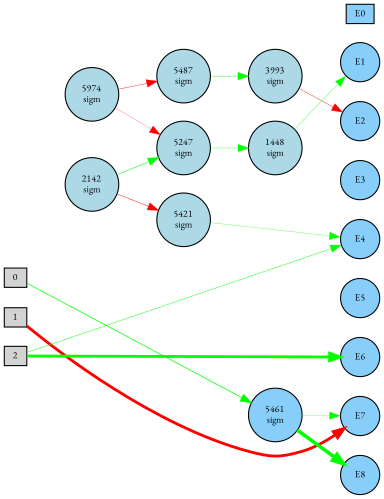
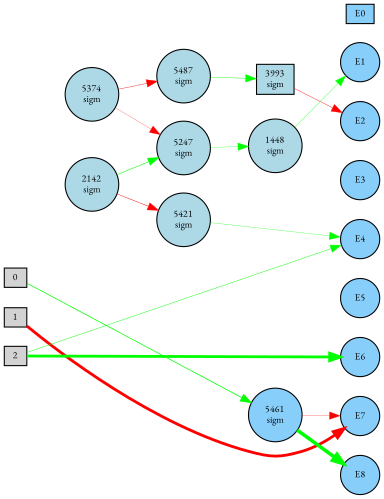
  digraph {
    fontname="EB Garamond"
    rankdir=LR
    node [fillcolor=lightskyblue fontname="EB Garamond" fontsize=9 shape=circle style=filled]
    edge [fontname="EB Garamond" style=solid]
    0 [fillcolor=lightgray height=0.2 shape=box width=0.2]
    1 [fillcolor=lightgray height=0.2 shape=box width=0.2]
    2 [fillcolor=lightgray height=0.2 shape=box width=0.2]
    E0 [height=0.2 shape=box width=0.2]
    E1 [height=0.2 width=0.2]
    E2 [height=0.2 width=0.2]
    E3 [height=0.2 width=0.2]
    E4 [height=0.2 width=0.2]
    E5 [height=0.2 width=0.2]
    E6 [height=0.2 width=0.2]
    E7 [height=0.2 width=0.2]
    E8 [height=0.2 width=0.2]
    n13 [height=0.2 label="5461\nsigm" width=0.2]
-   n14 [fillcolor=lightblue height=0.2 label="3993\nsigm" width=0.2]
+   n14 [fillcolor=lightblue height=0.2 label="3993\nsigm" shape=box width=0.2]
    n15 [fillcolor=lightblue height=0.2 label="1448\nsigm" width=0.2]
    n16 [fillcolor=lightblue height=0.2 label="5421\nsigm" width=0.2]
    n17 [fillcolor=lightblue height=0.2 label="5487\nsigm" width=0.2]
    n18 [fillcolor=lightblue height=0.2 label="5247\nsigm" width=0.2]
-   n19 [fillcolor=lightblue height=0.2 label="5974\nsigm" width=0.2]
+   n19 [fillcolor=lightblue height=0.2 label="5374\nsigm" width=0.2]
    n20 [fillcolor=lightblue height=0.2 label="2142\nsigm" width=0.2]
    subgraph sub_1 {
      rank=source
      0
      1
      2
    }
    subgraph sub_2 {
      rank=sink
      E0
      E1
      E2
      E3
      E4
      E5
      E6
      E7
      E8
    }
    0 -> 1 [style=invis]
    0 -> n13 [color=green penwidth=0.6769823780322365]
    1 -> 2 [style=invis]
    1 -> E7 [color=red penwidth=2.639033241595219]
    2 -> E4 [color=green penwidth=0.40549530928664235]
    2 -> E6 [color=green penwidth=2.6052904396765006]
    E0 -> E1 [style=invis]
    E1 -> E2 [style=invis]
    E2 -> E3 [style=invis]
    E3 -> E4 [style=invis]
    E4 -> E5 [style=invis]
    E5 -> E6 [style=invis]
    E6 -> E7 [style=invis]
    E7 -> E8 [style=invis]
-   n13 -> E7 [color=green penwidth=0.23688011317317476]
+   n13 -> E7 [color=red penwidth=0.23688011317317476]
    n13 -> E8 [color=green penwidth=3.3027214899015607]
    n14 -> E2 [color=red penwidth=0.36072357153927237]
    n15 -> E1 [color=green penwidth=0.3087162950435691]
    n16 -> E4 [color=green penwidth=0.2638006256649393]
    n17 -> n14 [color=green penwidth=0.36938127477681704]
    n18 -> n15 [color=green penwidth=0.27688963770235187]
    n19 -> n17 [color=red penwidth=0.3594588958672824]
    n19 -> n18 [color=red penwidth=0.2241357437795765]
    n20 -> n16 [color=red penwidth=0.42550890363839566]
    n20 -> n18 [color=green penwidth=0.5150464422562506]
  }
